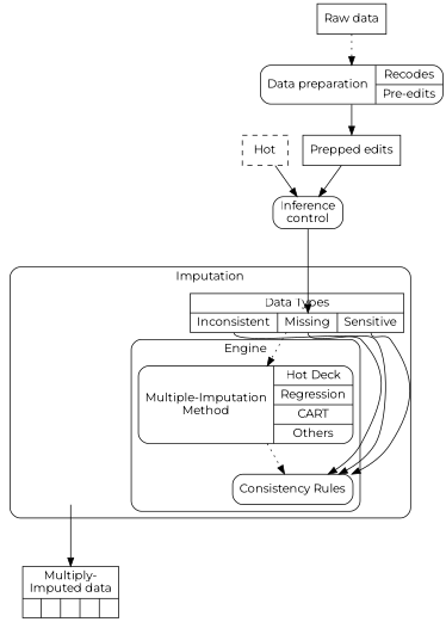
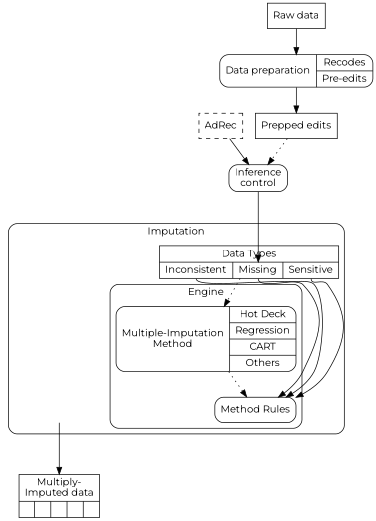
  digraph {
    compound=true
    fontname=Montserrat
    node [fontname=Montserrat shape=record]
    edge [fontname=Montserrat]
    n1 [label="Prepped edits"]
-   n2 [label=Hot shape=box style=dashed]
-   n3 [label="Consistency Rules" shape=box style=rounded]
+   n2 [label=AdRec shape=box style=dashed]
+   n3 [label="Method Rules" shape=box style=rounded]
    n4 [label="Multiple-Imputation\nMethod | {Hot Deck|Regression|CART|Others}" shape=Mrecord]
    impbottom [style=invisible shape=""]
    n6 [label="{Data Types|{<inconsistent>Inconsistent|<missing>Missing|<risk>Sensitive}}"]
    n7 [label="Inference\ncontrol" shape=Mrecord]
    n8 [label="{Multiply-\nImputed data|{||||}}"]
    n9 [label="Raw data"]
    n10 [label="Data preparation | {Recodes | Pre-edits}" shape=Mrecord]
    subgraph sub_1 {
      rank=same
      n1
      n2
    }
    subgraph cluster_2 {
      label=Imputation
      style=rounded
      impbottom
      n6
      subgraph cluster_3 {
        label=Engine
        style=rounded
        n3
        n4
      }
    }
-   n1 -> n7
+   n1 -> n7 [style=dotted]
    n2 -> n7
    n4 -> n3 [style=dotted]
    n4 -> impbottom [style=invis]
    impbottom -> n8 [minlen=2]
    n6 -> n3 [minlen=2 tailport=risk]
    n6 -> n3 [minlen=2 tailport=inconsistent]
    n6 -> n3 [minlen=2 tailport=missing]
    n6 -> n4 [style=dotted]
    n7 -> n6 [headport="missing:n" minlen=2]
-   n9 -> n10 [style=dotted]
+   n9 -> n10
    n10 -> n1
  }
